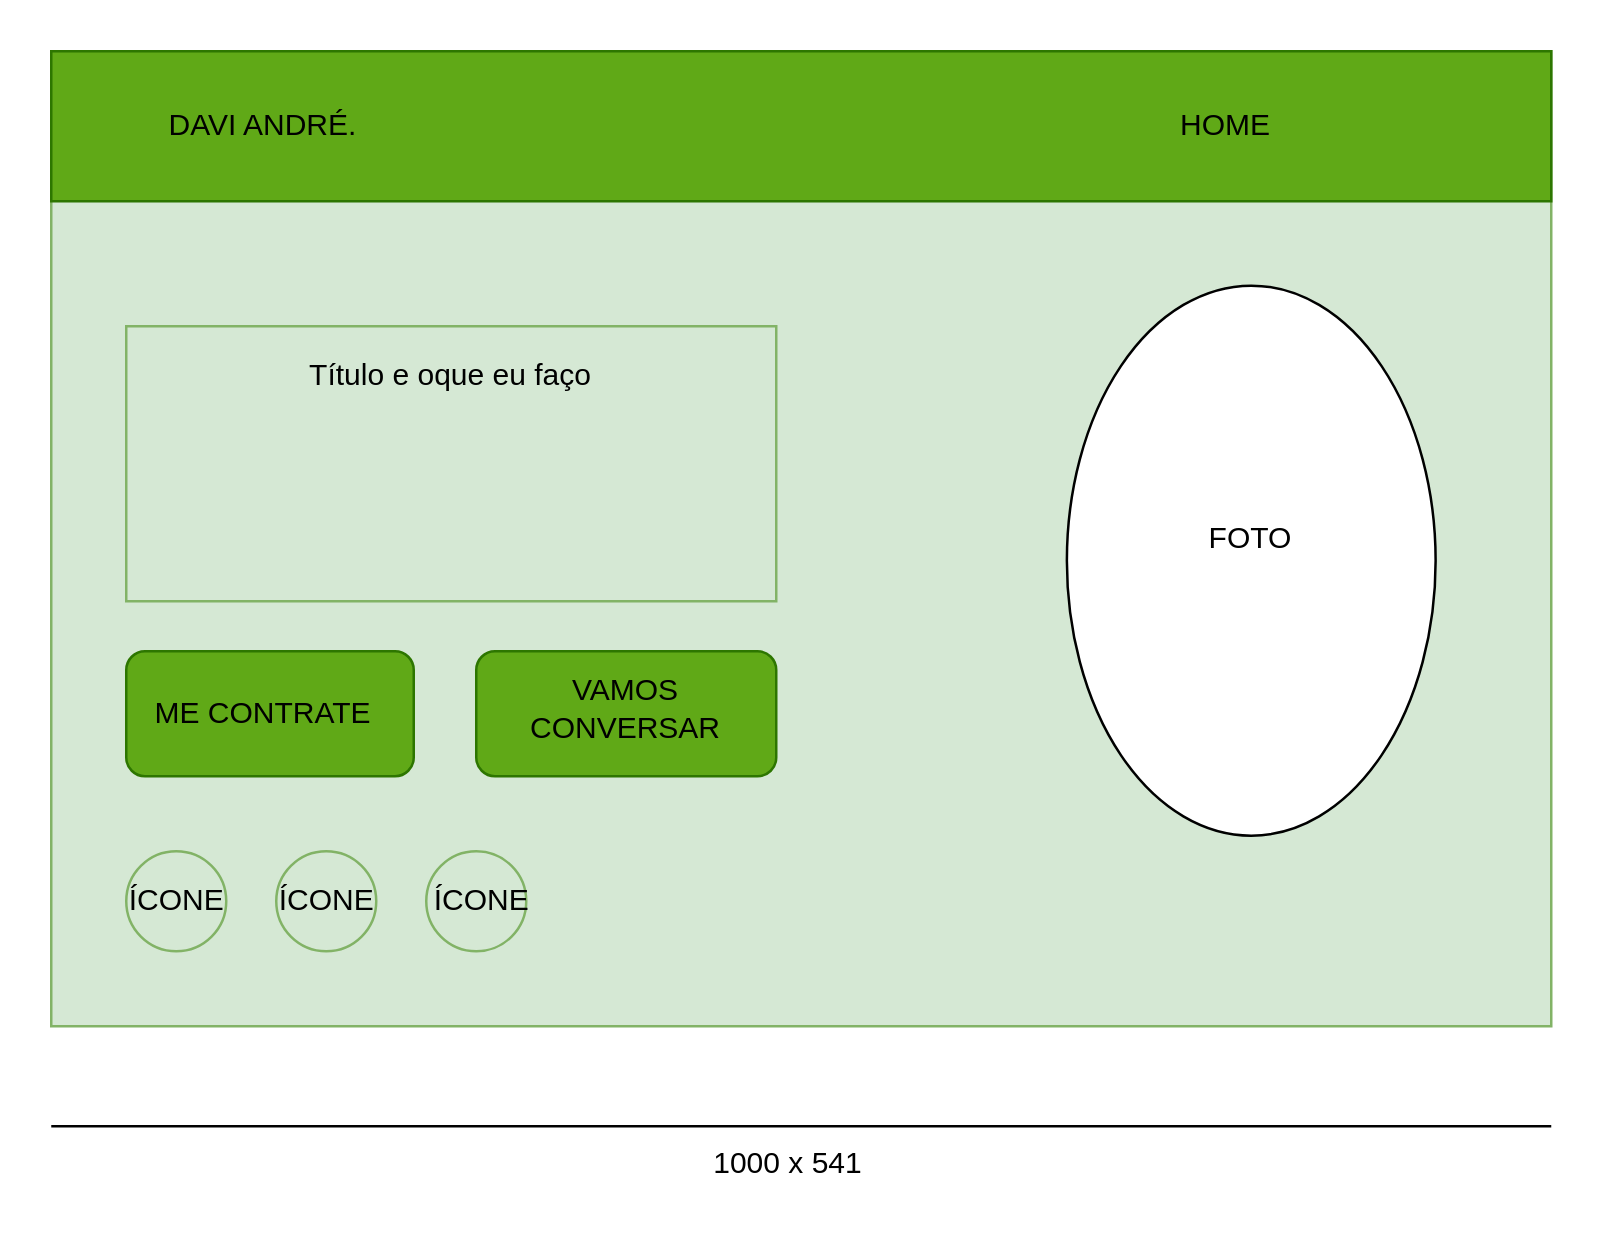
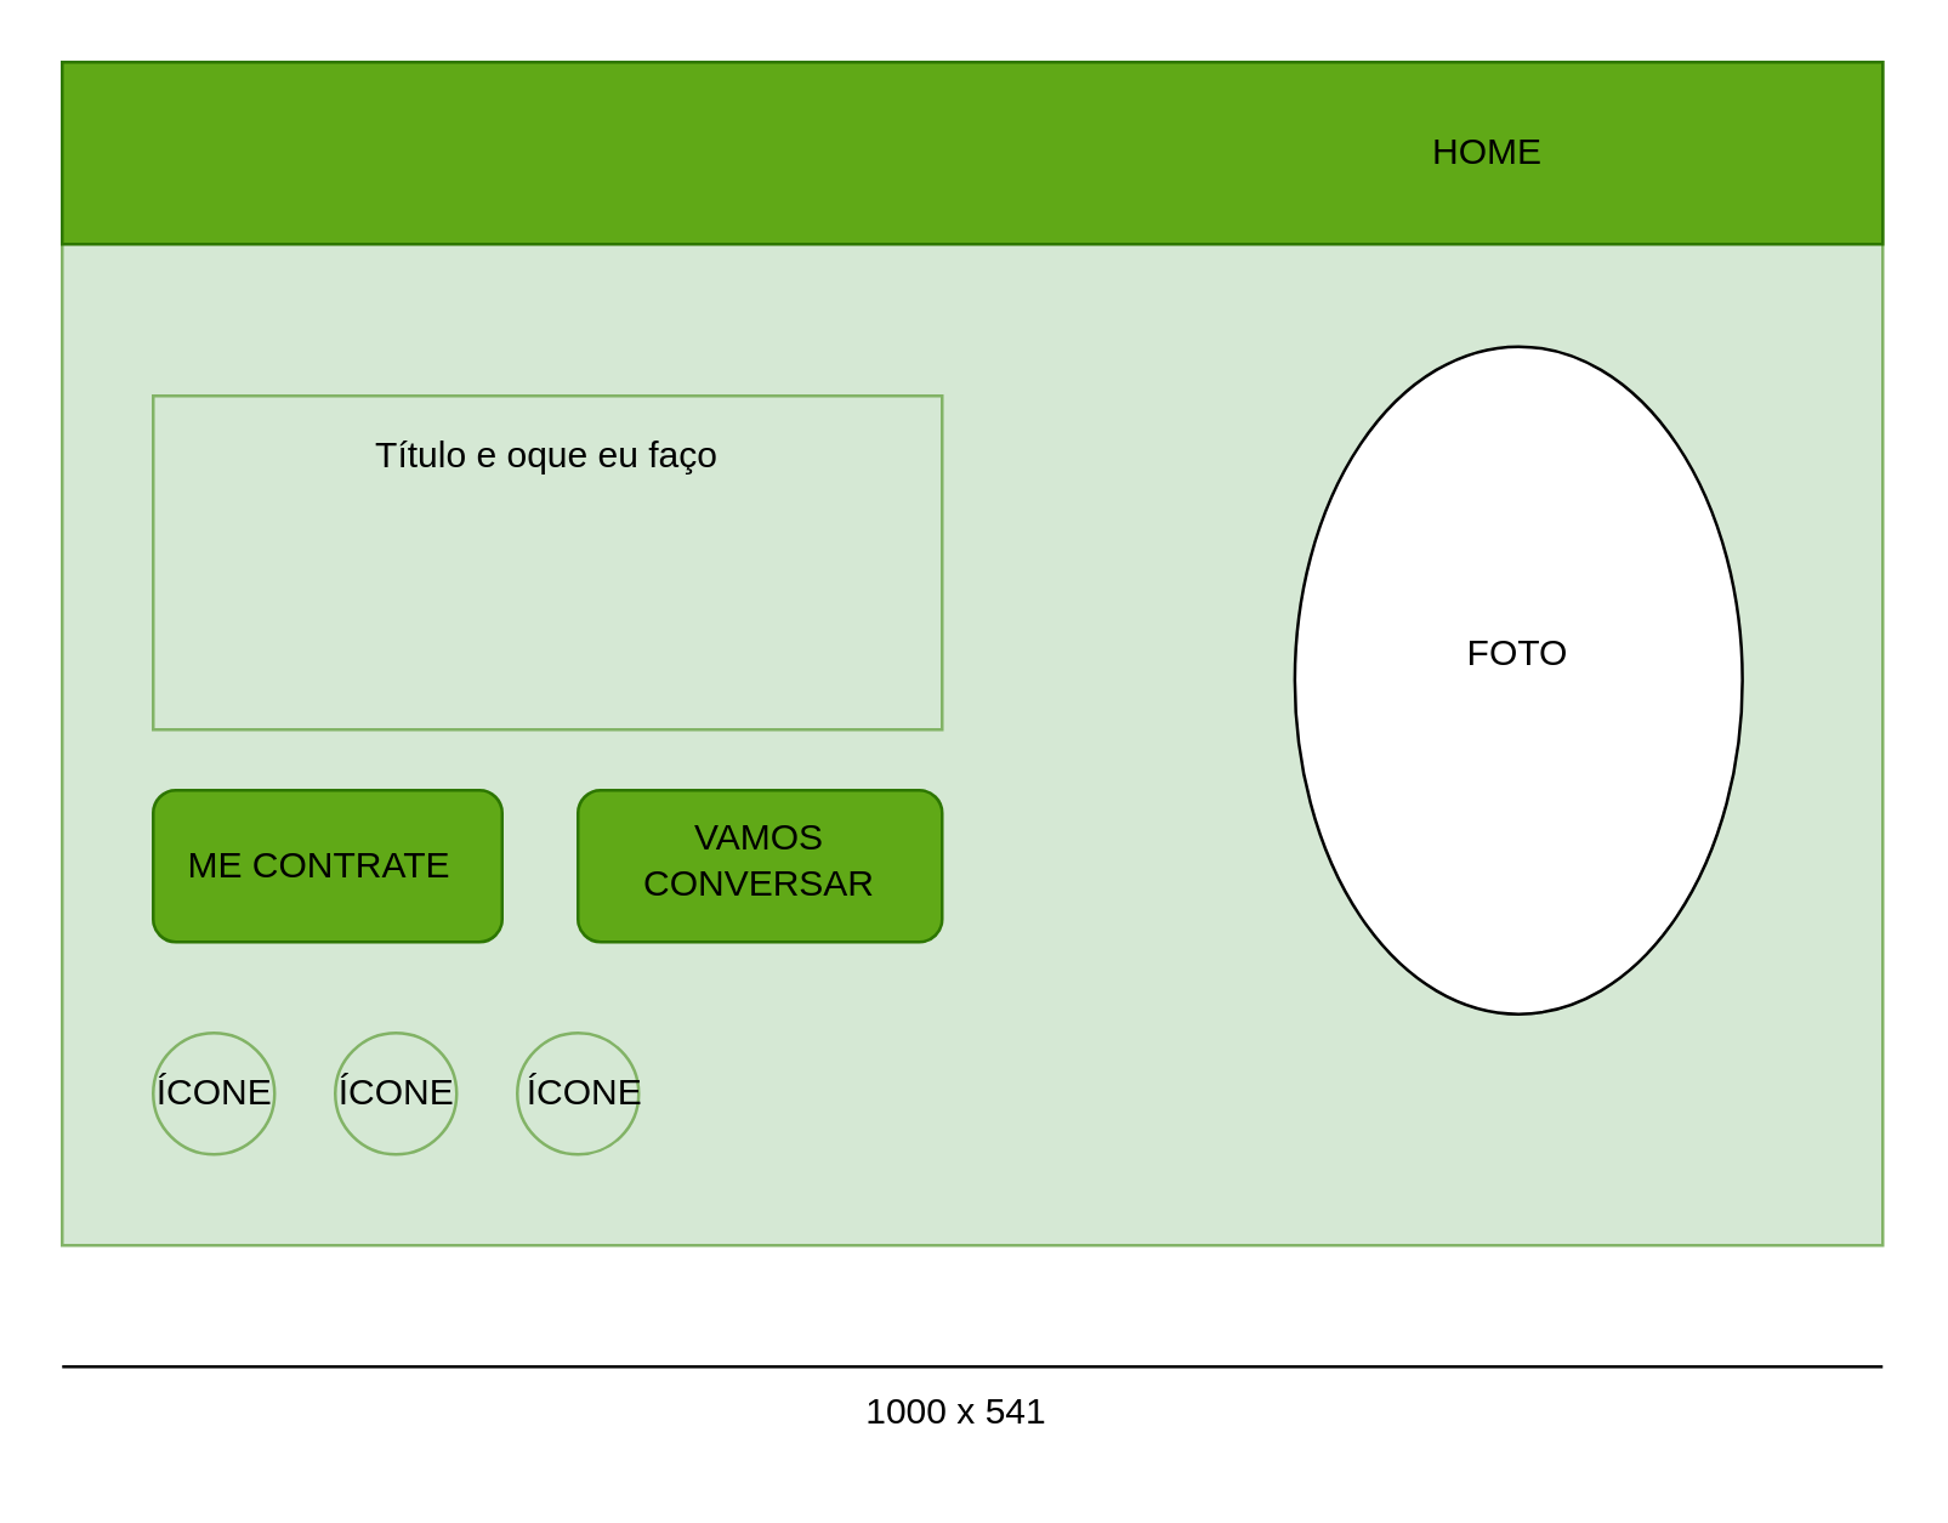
  <mxCell id="0" />
  <mxCell id="1" parent="0" />
  <mxCell id="2" value="" style="rounded=0;whiteSpace=wrap;html=1;fillColor=#d5e8d4;strokeColor=#82b366;" parent="1" vertex="1"><mxGeometry x="20" y="20" width="600" height="390" as="geometry" /></mxCell>
  <mxCell id="3" value="" style="endArrow=none;html=1;rounded=0;textShadow=0;" parent="1" edge="1"><mxGeometry width="50" height="50" relative="1" as="geometry"><mxPoint x="620" y="450" as="sourcePoint" /><mxPoint x="20" y="450" as="targetPoint" /></mxGeometry></mxCell>
  <mxCell id="4" value="1000 x 541" style="text;html=1;align=center;verticalAlign=middle;whiteSpace=wrap;rounded=0;" parent="1" vertex="1"><mxGeometry x="280" y="450" width="70" height="30" as="geometry" /></mxCell>
  <mxCell id="5" style="edgeStyle=orthogonalEdgeStyle;rounded=0;orthogonalLoop=1;jettySize=auto;html=1;exitX=0.5;exitY=1;exitDx=0;exitDy=0;" parent="1" source="2" target="2" edge="1"><mxGeometry relative="1" as="geometry" /></mxCell>
  <mxCell id="6" value="" style="rounded=0;whiteSpace=wrap;html=1;fillColor=#60a917;strokeColor=#2D7600;fontColor=#ffffff;" parent="1" vertex="1"><mxGeometry x="20" y="20" width="600" height="60" as="geometry" /></mxCell>
  <mxCell id="7" value="" style="rounded=0;whiteSpace=wrap;html=1;fillColor=#d5e8d4;strokeColor=#82b366;" parent="1" vertex="1"><mxGeometry x="50" y="130" width="260" height="110" as="geometry" /></mxCell>
  <mxCell id="8" value="" style="ellipse;whiteSpace=wrap;html=1;aspect=fixed;fillColor=#d5e8d4;strokeColor=#82b366;" parent="1" vertex="1"><mxGeometry x="50" y="340" width="40" height="40" as="geometry" /></mxCell>
  <mxCell id="9" value="" style="ellipse;whiteSpace=wrap;html=1;aspect=fixed;fillColor=#d5e8d4;strokeColor=#82b366;" parent="1" vertex="1"><mxGeometry x="170" y="340" width="40" height="40" as="geometry" /></mxCell>
  <mxCell id="10" value="" style="ellipse;whiteSpace=wrap;html=1;aspect=fixed;fillColor=#d5e8d4;strokeColor=#82b366;" parent="1" vertex="1"><mxGeometry x="110" y="340" width="40" height="40" as="geometry" /></mxCell>
  <mxCell id="11" value="" style="rounded=1;whiteSpace=wrap;html=1;fillColor=#60a917;fontColor=#ffffff;strokeColor=#2D7600;" parent="1" vertex="1"><mxGeometry x="50" y="260" width="115" height="50" as="geometry" /></mxCell>
  <mxCell id="12" value="" style="rounded=1;whiteSpace=wrap;html=1;fillColor=#60a917;strokeColor=#2D7600;fontColor=#ffffff;" parent="1" vertex="1"><mxGeometry x="190" y="260" width="120" height="50" as="geometry" /></mxCell>
  <mxCell id="13" value="" style="ellipse;whiteSpace=wrap;html=1;rotation=-90;" parent="1" vertex="1"><mxGeometry x="390" y="150" width="220" height="147.5" as="geometry" /></mxCell>
- <mxCell id="14" value="DAVI ANDRÉ." style="text;html=1;align=center;verticalAlign=middle;whiteSpace=wrap;rounded=0;" parent="1" vertex="1"><mxGeometry x="50" y="35" width="110" height="30" as="geometry" /></mxCell>
  <mxCell id="15" value="HOME" style="text;html=1;align=center;verticalAlign=middle;whiteSpace=wrap;rounded=0;" parent="1" vertex="1"><mxGeometry x="460" y="35" width="60" height="30" as="geometry" /></mxCell>
  <mxCell id="16" value="FOTO" style="text;html=1;align=center;verticalAlign=middle;whiteSpace=wrap;rounded=0;" parent="1" vertex="1"><mxGeometry x="470" y="200" width="60" height="30" as="geometry" /></mxCell>
  <mxCell id="17" value="Título e oque eu faço" style="text;html=1;align=center;verticalAlign=middle;whiteSpace=wrap;rounded=0;" parent="1" vertex="1"><mxGeometry x="110" y="140" width="140" height="20" as="geometry" /></mxCell>
  <mxCell id="18" value="ME CONTRATE" style="text;html=1;align=center;verticalAlign=middle;whiteSpace=wrap;rounded=0;" parent="1" vertex="1"><mxGeometry x="60" y="270" width="90" height="30" as="geometry" /></mxCell>
  <mxCell id="19" value="VAMOS CONVERSAR" style="text;html=1;align=center;verticalAlign=middle;whiteSpace=wrap;rounded=0;" parent="1" vertex="1"><mxGeometry x="195" y="267.5" width="110" height="30" as="geometry" /></mxCell>
  <mxCell id="20" value="ÍCONE" style="text;html=1;align=center;verticalAlign=middle;whiteSpace=wrap;rounded=0;" parent="1" vertex="1"><mxGeometry x="57.5" y="355" width="25" height="10" as="geometry" /></mxCell>
  <mxCell id="21" value="ÍCONE" style="text;html=1;align=center;verticalAlign=middle;whiteSpace=wrap;rounded=0;" parent="1" vertex="1"><mxGeometry x="180" y="355" width="25" height="10" as="geometry" /></mxCell>
  <mxCell id="22" value="ÍCONE" style="text;html=1;align=center;verticalAlign=middle;whiteSpace=wrap;rounded=0;" parent="1" vertex="1"><mxGeometry x="117.5" y="355" width="25" height="10" as="geometry" /></mxCell>
